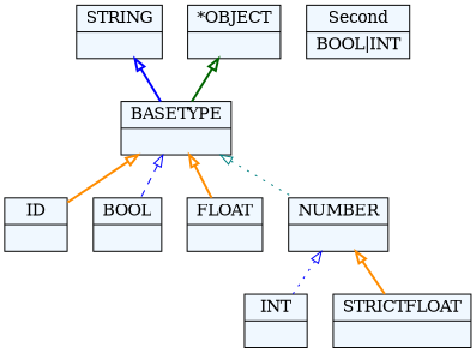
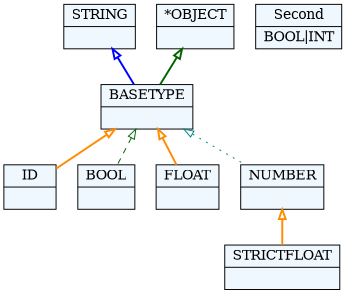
  digraph {
    fontname="Bitstream Vera Sans"
    fontsize=8
    nodesep=0.3
    node [fillcolor=aliceblue shape=record style=filled]
    edge [arrowtail=empty color=darkorange dir=back style=bold]
    n1 [label="{ID|}"]
    n2 [label="{STRING|}"]
    n3 [label="{BASETYPE|}"]
    n4 [label="{BOOL|}"]
-   n5 [label="{INT|}"]
    n6 [label="{FLOAT|}"]
    n7 [label="{STRICTFLOAT|}"]
    n8 [label="{NUMBER|}"]
    n9 [label="{*OBJECT|}"]
    n10 [label="{Second|BOOL\|INT}"]
    n2 -> n3 [color=blue]
    n3 -> n1
-   n3 -> n4 [color=blue style=dashed]
+   n3 -> n4 [color=darkgreen style=dashed]
    n3 -> n6
    n3 -> n8 [color=teal style=dotted]
-   n8 -> n5 [color=blue style=dotted]
    n8 -> n7
    n9 -> n3 [color=darkgreen]
  }
